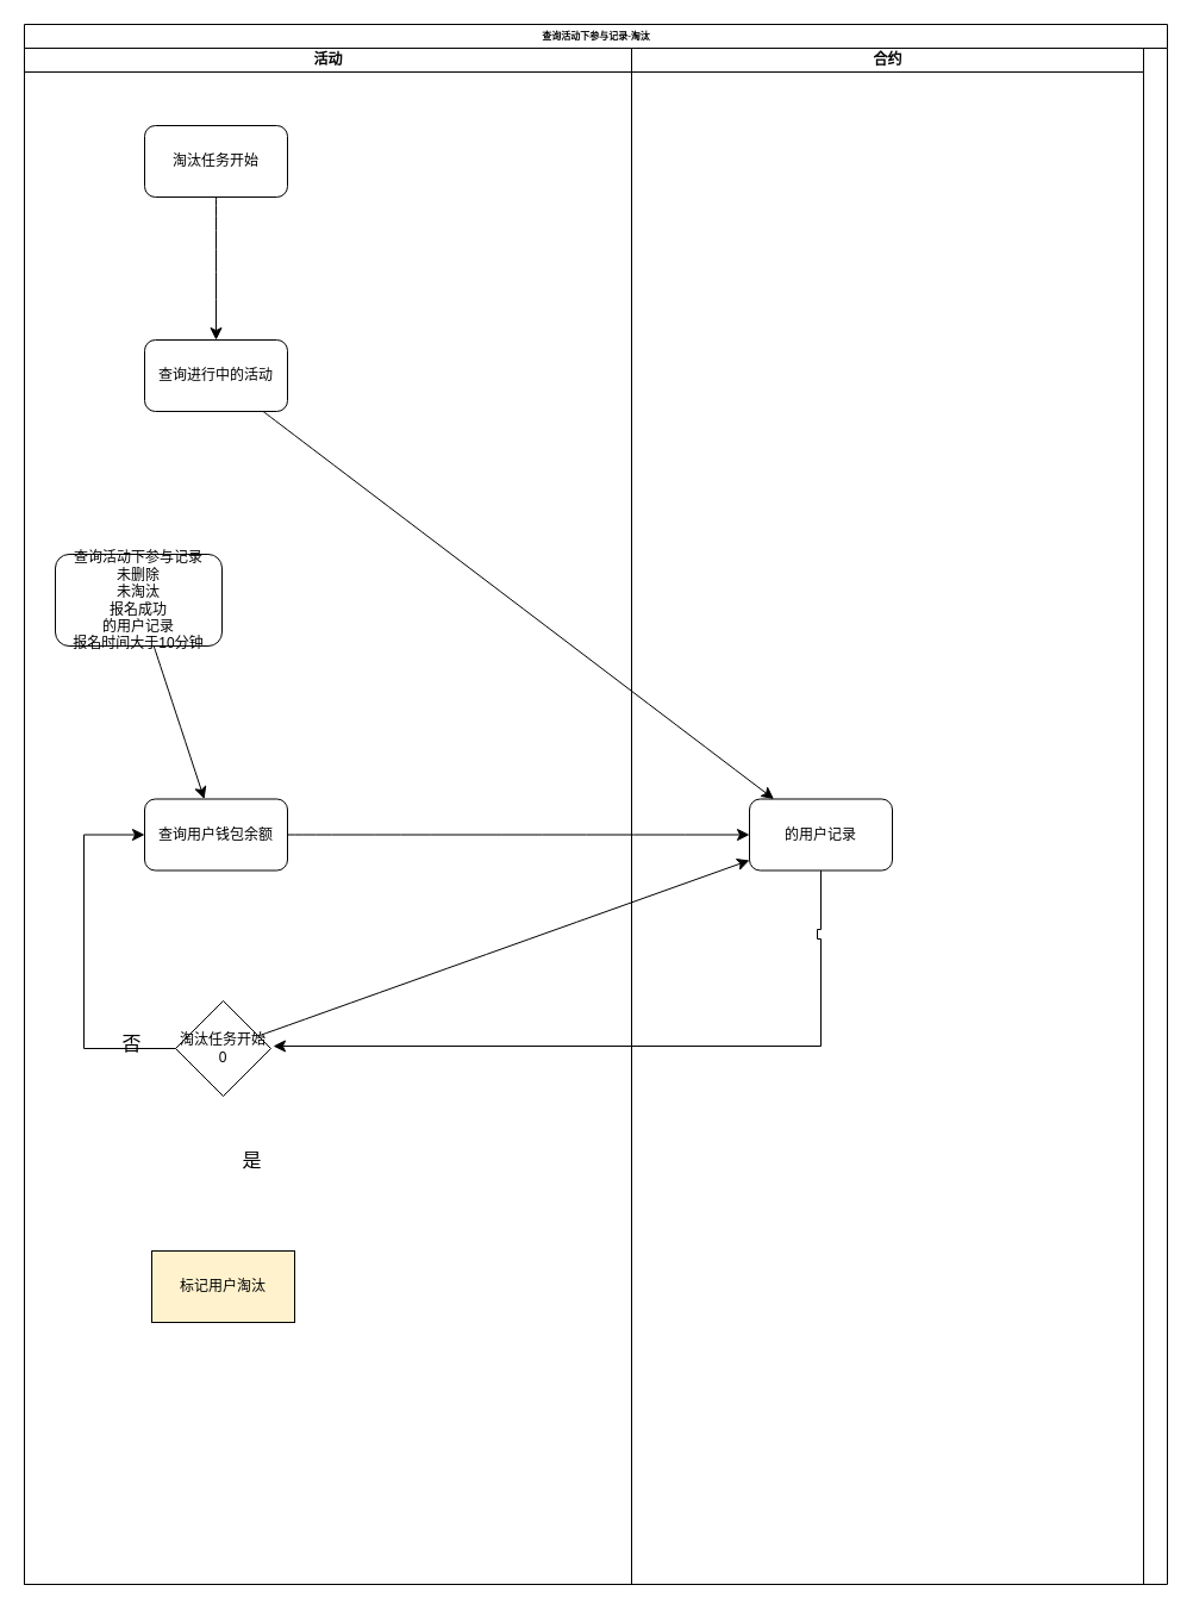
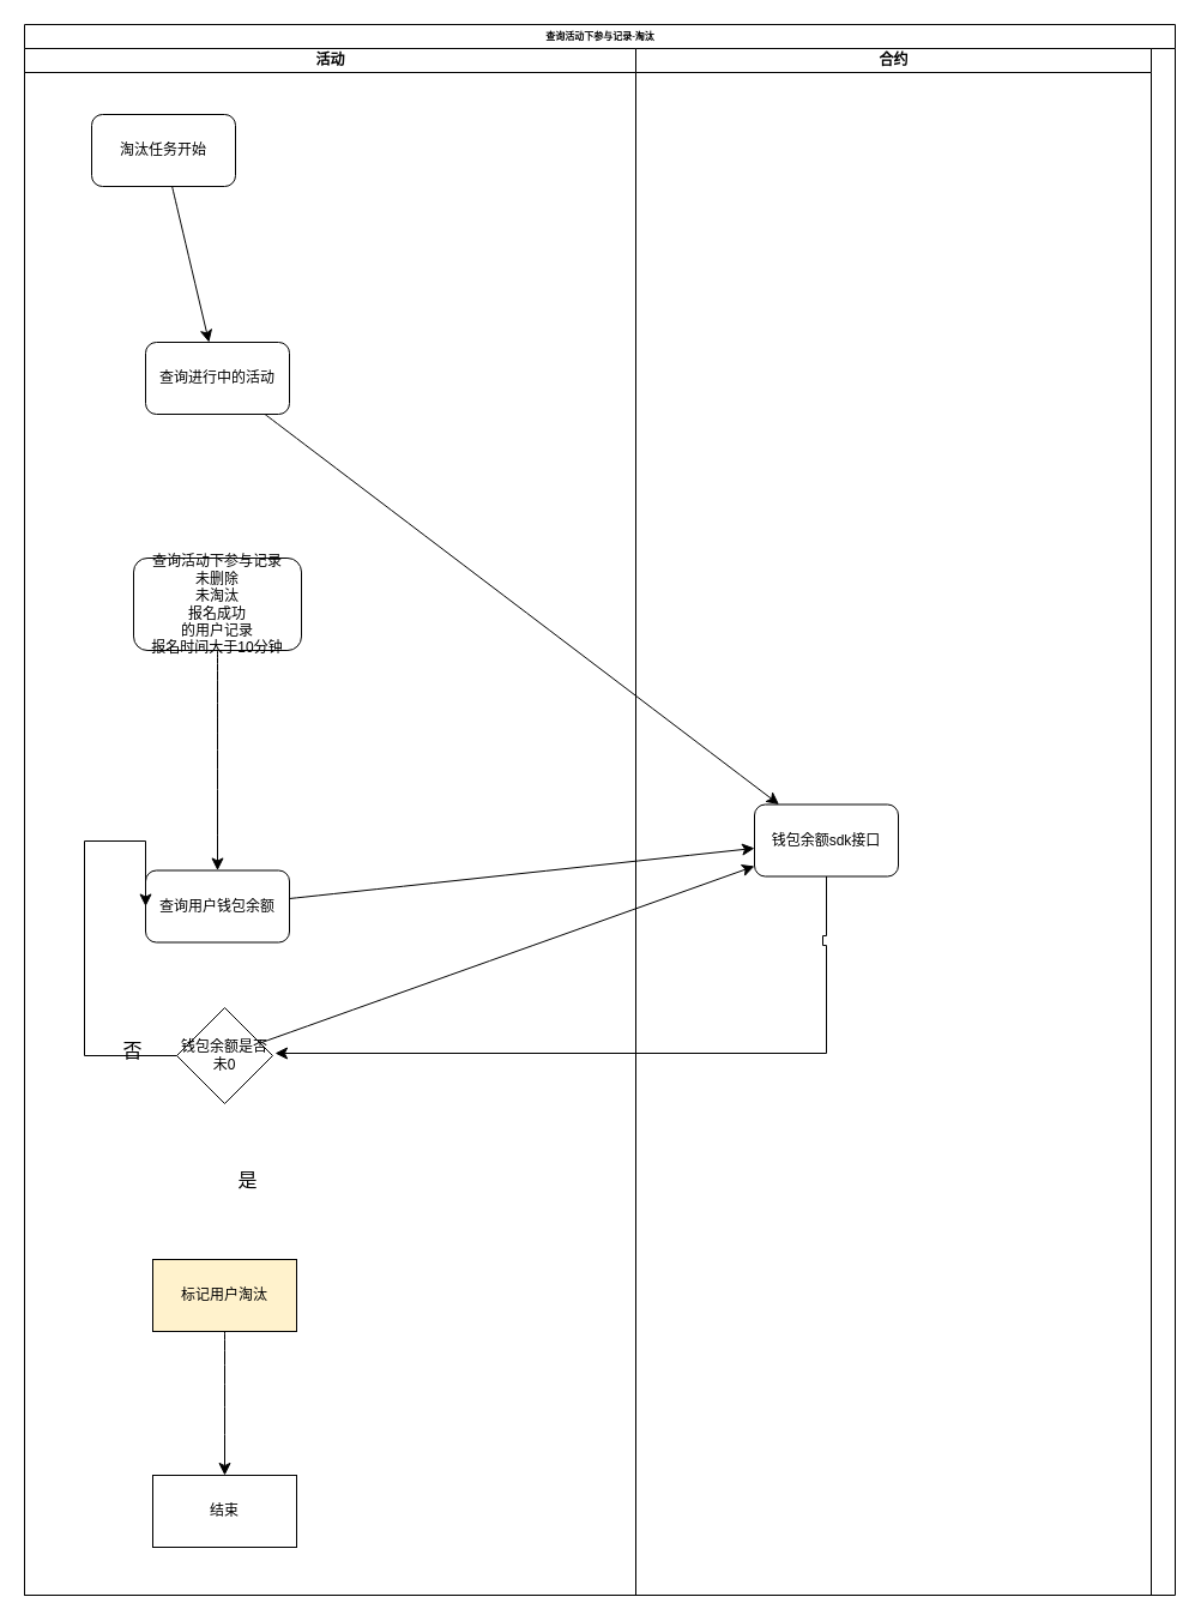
  <mxCell id="0" />
  <mxCell id="1" parent="0" />
  <mxCell id="2" value="查询活动下参与记录-淘汰" style="swimlane;html=1;childLayout=stackLayout;startSize=20;rounded=0;shadow=0;labelBackgroundColor=none;strokeWidth=1;fontFamily=Verdana;fontSize=8;align=center;" vertex="1" parent="1"><mxGeometry x="20" y="20" width="960" height="1310" as="geometry" /></mxCell>
  <mxCell id="3" value="活动" style="swimlane;html=1;startSize=20;" vertex="1" parent="2"><mxGeometry y="20" width="510" height="1290" as="geometry" /></mxCell>
  <mxCell id="4" value="" style="edgeStyle=none;curved=1;rounded=0;orthogonalLoop=1;jettySize=auto;html=1;fontSize=12;startSize=8;endSize=8;" edge="1" parent="3" source="5" target="7"><mxGeometry relative="1" as="geometry" /></mxCell>
- <mxCell id="5" value="淘汰任务开始" style="rounded=1;whiteSpace=wrap;html=1;" vertex="1" parent="3"><mxGeometry x="101" y="65" width="120" height="60" as="geometry" /></mxCell>
+ <mxCell id="5" value="淘汰任务开始" style="rounded=1;whiteSpace=wrap;html=1;" vertex="1" parent="3"><mxGeometry x="56" y="55" width="120" height="60" as="geometry" /></mxCell>
  <mxCell id="6" value="" style="edgeStyle=none;curved=1;rounded=0;orthogonalLoop=1;jettySize=auto;html=1;fontSize=12;startSize=8;endSize=8;" edge="1" parent="3" source="7" target="18"><mxGeometry relative="1" as="geometry" /></mxCell>
  <mxCell id="7" value="查询进行中的活动" style="whiteSpace=wrap;html=1;rounded=1;" vertex="1" parent="3"><mxGeometry x="101" y="245" width="120" height="60" as="geometry" /></mxCell>
  <mxCell id="8" value="" style="edgeStyle=none;curved=1;rounded=0;orthogonalLoop=1;jettySize=auto;html=1;fontSize=12;startSize=8;endSize=8;" edge="1" parent="3" source="9" target="10"><mxGeometry relative="1" as="geometry" /></mxCell>
- <mxCell id="9" value="查询活动下参与记录&lt;div&gt;未删除&lt;/div&gt;&lt;div&gt;未淘汰&lt;/div&gt;&lt;div&gt;报名成功&lt;/div&gt;&lt;div&gt;的用户记录&lt;/div&gt;&lt;div&gt;报名时间大于10分钟&lt;/div&gt;" style="whiteSpace=wrap;html=1;rounded=1;" vertex="1" parent="3"><mxGeometry x="26" y="425" width="140" height="77" as="geometry" /></mxCell>
- <mxCell id="10" value="查询用户钱包余额" style="whiteSpace=wrap;html=1;rounded=1;" vertex="1" parent="3"><mxGeometry x="101" y="630.5" width="120" height="60" as="geometry" /></mxCell>
+ <mxCell id="9" value="查询活动下参与记录&lt;div&gt;未删除&lt;/div&gt;&lt;div&gt;未淘汰&lt;/div&gt;&lt;div&gt;报名成功&lt;/div&gt;&lt;div&gt;的用户记录&lt;/div&gt;&lt;div&gt;报名时间大于10分钟&lt;/div&gt;" style="whiteSpace=wrap;html=1;rounded=1;" vertex="1" parent="3"><mxGeometry x="91" y="425" width="140" height="77" as="geometry" /></mxCell>
+ <mxCell id="10" value="查询用户钱包余额" style="whiteSpace=wrap;html=1;rounded=1;" vertex="1" parent="3"><mxGeometry x="101" y="685.5" width="120" height="60" as="geometry" /></mxCell>
  <mxCell id="11" value="" style="edgeStyle=none;curved=1;rounded=0;orthogonalLoop=1;jettySize=auto;html=1;fontSize=12;startSize=8;endSize=8;" edge="1" parent="3" source="12" target="18"><mxGeometry relative="1" as="geometry" /></mxCell>
- <mxCell id="12" value="淘汰任务开始0" style="rhombus;whiteSpace=wrap;html=1;" vertex="1" parent="3"><mxGeometry x="127" y="800" width="80" height="80" as="geometry" /></mxCell>
+ <mxCell id="12" value="钱包余额是否未0" style="rhombus;whiteSpace=wrap;html=1;" vertex="1" parent="3"><mxGeometry x="127" y="800" width="80" height="80" as="geometry" /></mxCell>
+ <mxCell id="13" value="" style="edgeStyle=none;curved=1;rounded=0;orthogonalLoop=1;jettySize=auto;html=1;fontSize=12;startSize=8;endSize=8;" edge="1" parent="3" source="14" target="15"><mxGeometry relative="1" as="geometry" /></mxCell>
  <mxCell id="14" value="标记用户淘汰" style="whiteSpace=wrap;html=1;fillColor=#fff2cc;" vertex="1" parent="3"><mxGeometry x="107" y="1010" width="120" height="60" as="geometry" /></mxCell>
+ <mxCell id="15" value="结束" style="whiteSpace=wrap;html=1;" vertex="1" parent="3"><mxGeometry x="107" y="1190" width="120" height="60" as="geometry" /></mxCell>
  <mxCell id="16" value="" style="edgeStyle=segmentEdgeStyle;endArrow=classic;html=1;curved=0;rounded=0;endSize=8;startSize=8;sourcePerimeterSpacing=0;targetPerimeterSpacing=0;fontSize=12;exitX=0;exitY=0.5;exitDx=0;exitDy=0;entryX=0;entryY=0.5;entryDx=0;entryDy=0;" edge="1" parent="3" source="12" target="10"><mxGeometry width="140" relative="1" as="geometry"><mxPoint x="170" y="677" as="sourcePoint" /><mxPoint x="310" y="737" as="targetPoint" /><Array as="points"><mxPoint x="50" y="840" /><mxPoint x="50" y="661" /></Array></mxGeometry></mxCell>
  <mxCell id="17" value="合约" style="swimlane;html=1;startSize=20;" vertex="1" parent="2"><mxGeometry x="510" y="20" width="430" height="1290" as="geometry" /></mxCell>
- <mxCell id="18" value="的用户记录" style="whiteSpace=wrap;html=1;rounded=1;" vertex="1" parent="17"><mxGeometry x="99" y="630.5" width="120" height="60" as="geometry" /></mxCell>
+ <mxCell id="18" value="钱包余额sdk接口" style="whiteSpace=wrap;html=1;rounded=1;" vertex="1" parent="17"><mxGeometry x="99" y="630.5" width="120" height="60" as="geometry" /></mxCell>
  <mxCell id="19" value="" style="edgeStyle=segmentEdgeStyle;endArrow=classic;html=1;curved=0;rounded=0;endSize=8;startSize=8;sourcePerimeterSpacing=0;targetPerimeterSpacing=0;fontSize=12;exitX=0.5;exitY=1;exitDx=0;exitDy=0;" edge="1" parent="17" source="18"><mxGeometry width="140" relative="1" as="geometry"><mxPoint x="-314" y="493" as="sourcePoint" /><mxPoint x="-301" y="838" as="targetPoint" /><Array as="points"><mxPoint x="159" y="740" /><mxPoint x="156" y="740" /><mxPoint x="156" y="748" /><mxPoint x="159" y="748" /><mxPoint x="159" y="838" /></Array></mxGeometry></mxCell>
  <mxCell id="20" value="" style="edgeStyle=none;curved=1;rounded=0;orthogonalLoop=1;jettySize=auto;html=1;fontSize=12;startSize=8;endSize=8;" edge="1" parent="2" source="10" target="18"><mxGeometry relative="1" as="geometry" /></mxCell>
- <mxCell id="21" value="是" style="text;html=1;align=center;verticalAlign=middle;resizable=0;points=[];autosize=1;strokeColor=none;fillColor=none;fontSize=16;" vertex="1" parent="1"><mxGeometry x="193.5" y="958.5" width="34" height="31" as="geometry" /></mxCell>
+ <mxCell id="21" value="是" style="text;html=1;align=center;verticalAlign=middle;resizable=0;points=[];autosize=1;strokeColor=none;fillColor=none;fontSize=16;" vertex="1" parent="1"><mxGeometry x="188.5" y="968.5" width="34" height="31" as="geometry" /></mxCell>
  <mxCell id="22" value="否" style="text;html=1;align=center;verticalAlign=middle;resizable=0;points=[];autosize=1;strokeColor=none;fillColor=none;fontSize=16;" vertex="1" parent="1"><mxGeometry x="92.5" y="860.5" width="34" height="31" as="geometry" /></mxCell>
